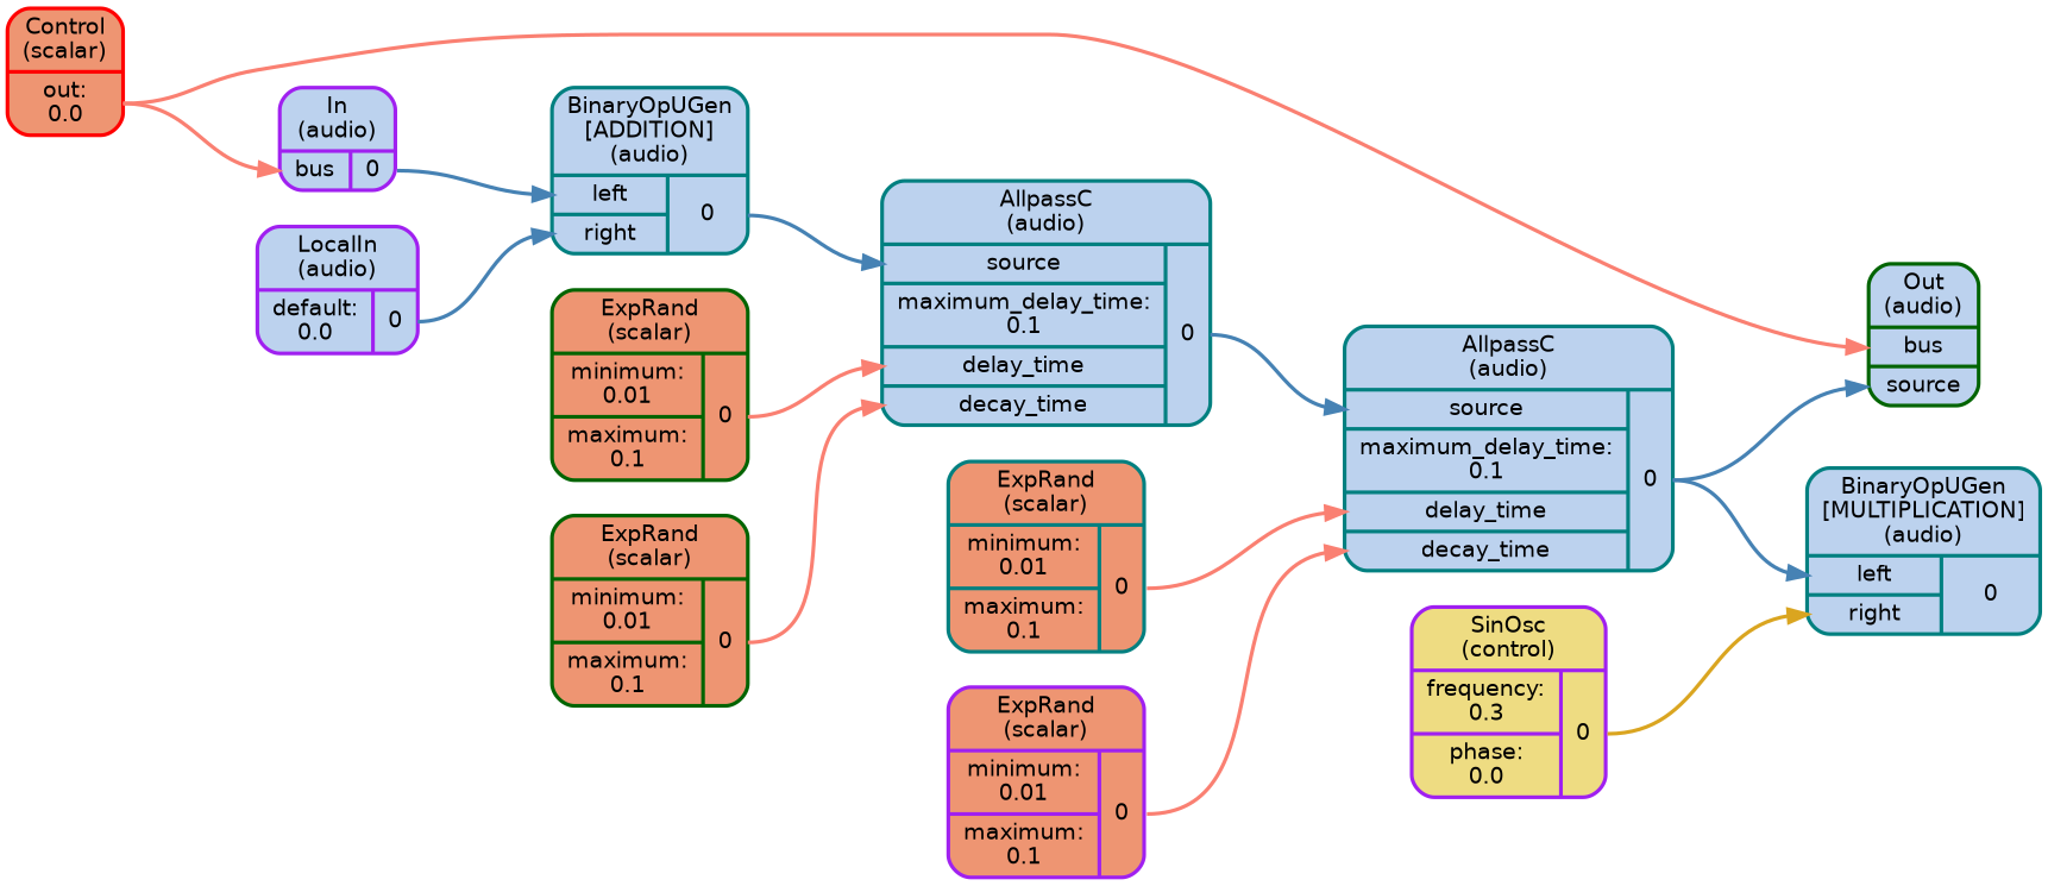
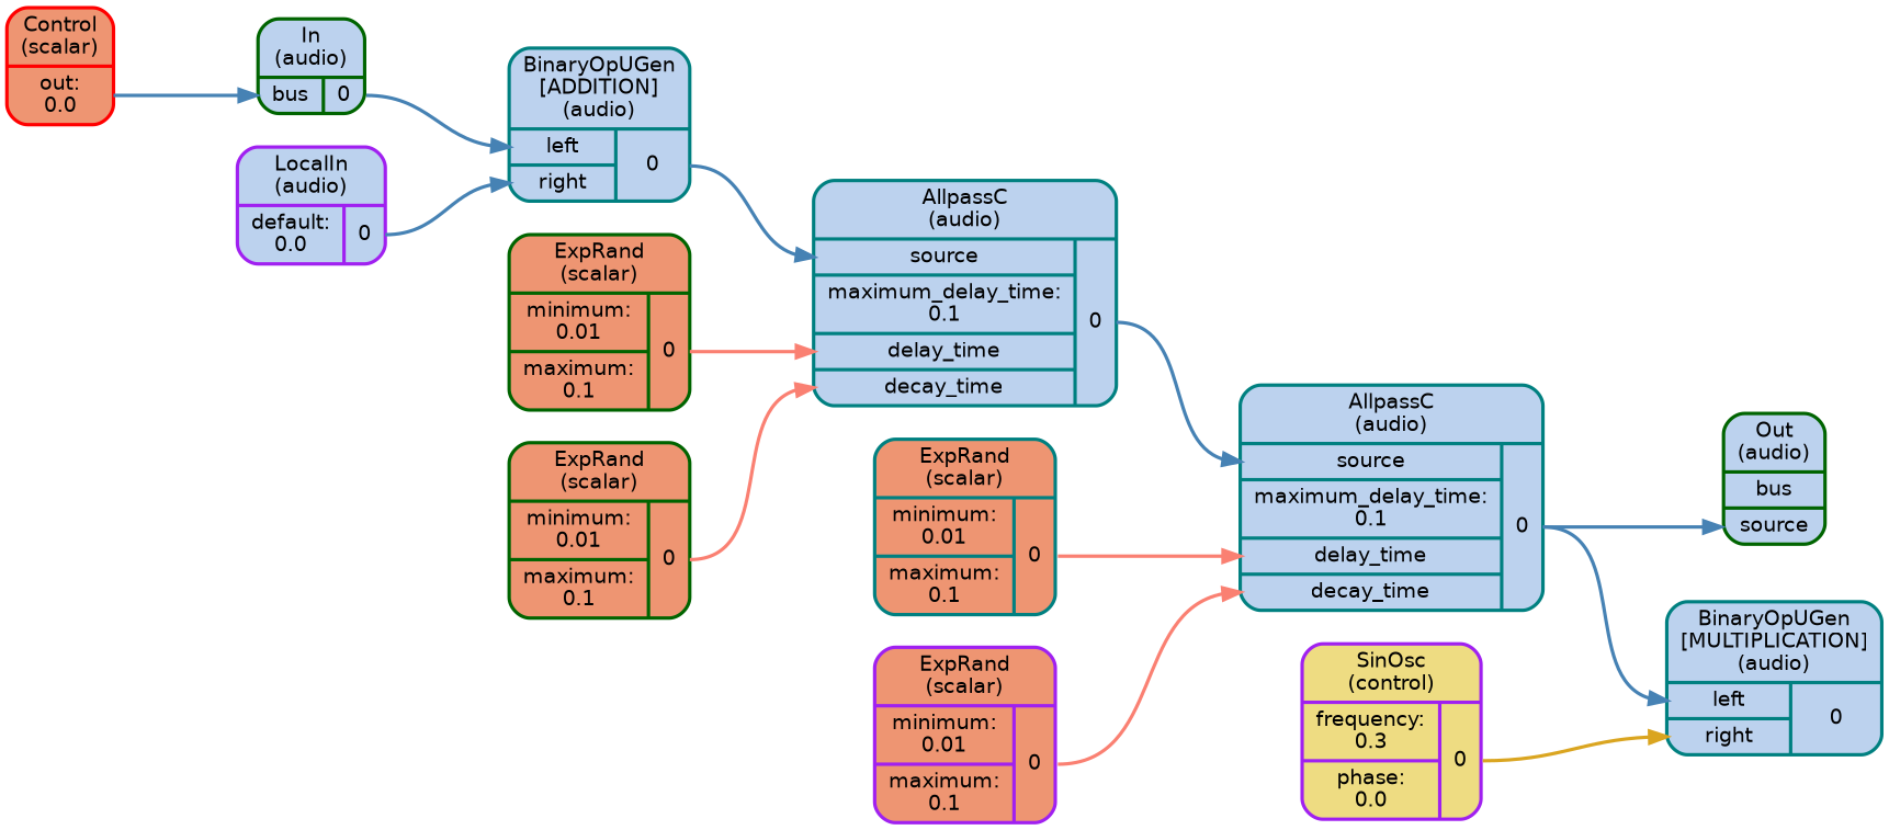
  digraph {
    color=lightslategrey
    fontname="DejaVu Sans"
    penwidth=2
    rankdir=LR
    ranksep=1
    splines=spline
    style="dotted, rounded"
    node [color=teal fillcolor=lightsteelblue2 fontname="DejaVu Sans" fontsize=12 penwidth=2 shape=Mrecord style="filled, rounded"]
    edge [color=salmon fontname="DejaVu Sans" headport="f_1_0_0:w" penwidth=2 tailport="f_1_1_0:e"]
    n1 [color=red fillcolor=lightsalmon2 label="<f_0> Control\n(scalar) | { { <f_1_0_0> out:\n0.0 } }"]
-   n2 [color=purple label="<f_0> In\n(audio) | { { <f_1_0_0> bus } | { <f_1_1_0> 0 } }"]
+   n2 [color=darkgreen label="<f_0> In\n(audio) | { { <f_1_0_0> bus } | { <f_1_1_0> 0 } }"]
    n3 [color=darkgreen label="<f_0> Out\n(audio) | { { <f_1_0_0> bus | <f_1_0_1> source } }"]
    n4 [label="<f_0> BinaryOpUGen\n[ADDITION]\n(audio) | { { <f_1_0_0> left | <f_1_0_1> right } | { <f_1_1_0> 0 } }"]
    n5 [label="<f_0> AllpassC\n(audio) | { { <f_1_0_0> source | <f_1_0_1> maximum_delay_time:\n0.1 | <f_1_0_2> delay_time | <f_1_0_3> decay_time } | { <f_1_1_0> 0 } }"]
    n6 [color=purple fillcolor=lightgoldenrod2 label="<f_0> SinOsc\n(control) | { { <f_1_0_0> frequency:\n0.3 | <f_1_0_1> phase:\n0.0 } | { <f_1_1_0> 0 } }"]
    n7 [label="<f_0> BinaryOpUGen\n[MULTIPLICATION]\n(audio) | { { <f_1_0_0> left | <f_1_0_1> right } | { <f_1_1_0> 0 } }"]
    n8 [color=purple label="<f_0> LocalIn\n(audio) | { { <f_1_0_0> default:\n0.0 } | { <f_1_1_0> 0 } }"]
    n9 [label="<f_0> AllpassC\n(audio) | { { <f_1_0_0> source | <f_1_0_1> maximum_delay_time:\n0.1 | <f_1_0_2> delay_time | <f_1_0_3> decay_time } | { <f_1_1_0> 0 } }"]
    n10 [color=darkgreen fillcolor=lightsalmon2 label="<f_0> ExpRand\n(scalar) | { { <f_1_0_0> minimum:\n0.01 | <f_1_0_1> maximum:\n0.1 } | { <f_1_1_0> 0 } }"]
    n11 [color=darkgreen fillcolor=lightsalmon2 label="<f_0> ExpRand\n(scalar) | { { <f_1_0_0> minimum:\n0.01 | <f_1_0_1> maximum:\n0.1 } | { <f_1_1_0> 0 } }"]
    n12 [color=purple fillcolor=lightsalmon2 label="<f_0> ExpRand\n(scalar) | { { <f_1_0_0> minimum:\n0.01 | <f_1_0_1> maximum:\n0.1 } | { <f_1_1_0> 0 } }"]
    n13 [fillcolor=lightsalmon2 label="<f_0> ExpRand\n(scalar) | { { <f_1_0_0> minimum:\n0.01 | <f_1_0_1> maximum:\n0.1 } | { <f_1_1_0> 0 } }"]
-   n1 -> n2 [tailport="f_1_0_0:e"]
-   n1 -> n3 [tailport="f_1_0_0:e"]
+   n1 -> n2 [color=steelblue tailport="f_1_0_0:e"]
    n2 -> n4 [color=steelblue]
    n4 -> n5 [color=steelblue]
    n5 -> n9 [color=steelblue]
    n6 -> n7 [color=goldenrod headport="f_1_0_1:w"]
    n8 -> n4 [color=steelblue headport="f_1_0_1:w"]
    n9 -> n3 [color=steelblue headport="f_1_0_1:w"]
    n9 -> n7 [color=steelblue]
    n10 -> n5 [headport="f_1_0_3:w"]
    n11 -> n5 [headport="f_1_0_2:w"]
    n12 -> n9 [headport="f_1_0_3:w"]
    n13 -> n9 [headport="f_1_0_2:w"]
  }
